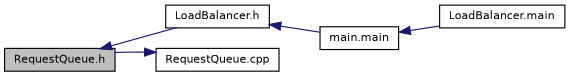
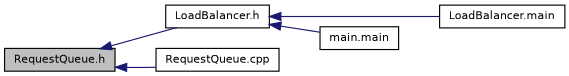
  digraph {
    rankdir=LR
    node [color=black fillcolor=white fontname=Helvetica fontsize=10 shape=record style=filled]
    edge [color=midnightblue dir=back fontname=Helvetica fontsize=10 labelfontname=Helvetica labelfontsize=10 style=solid]
    n1 [fillcolor=grey75 fontcolor=black height=0.2 label="RequestQueue.h" width=0.4]
    n2 [height=0.2 label="LoadBalancer.h" width=0.4]
    n3 [height=0.2 label="RequestQueue.cpp" width=0.4]
    n4 [height=0.2 label="LoadBalancer.main" width=0.4]
    n5 [height=0.2 label="main.main" width=0.4]
    n1 -> n2
-   n3 -> n1
-   n5 -> n4
+   n1 -> n3
+   n2 -> n4
    n2 -> n5
  }
